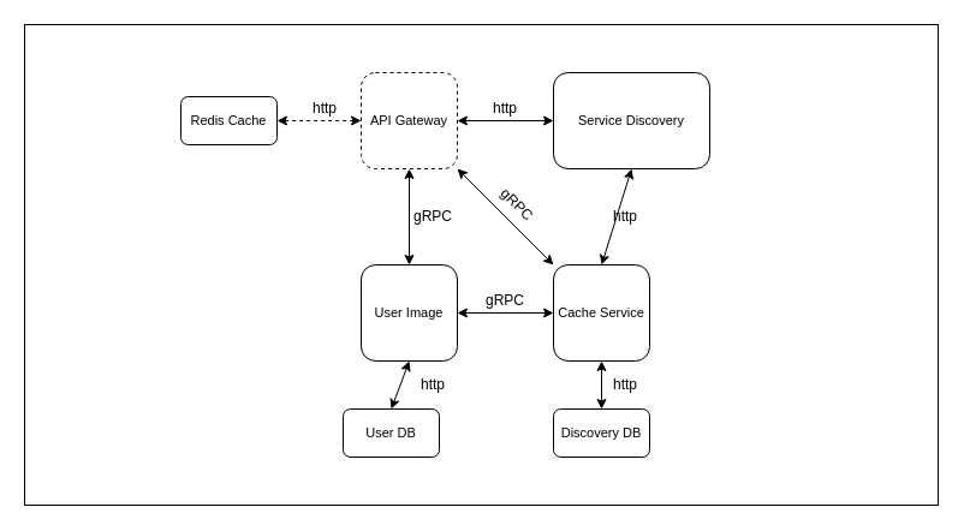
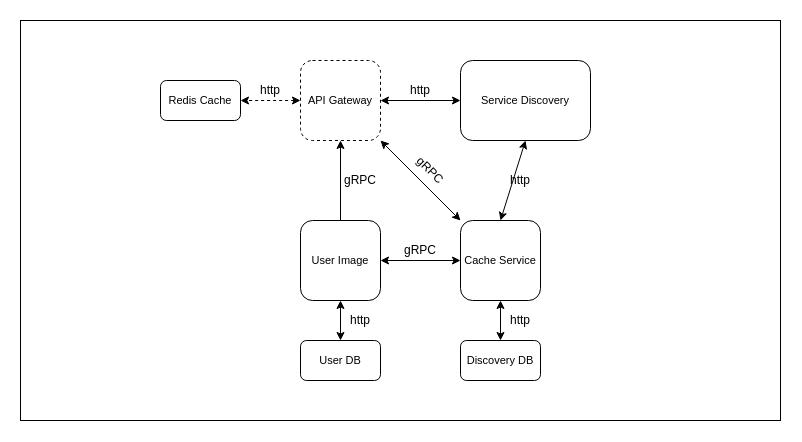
  <mxCell id="0" />
  <mxCell id="1" parent="0" />
  <mxCell id="2" value="&lt;font style=&quot;font-size: 11px;&quot;&gt;User Image&lt;/font&gt;" style="rounded=1;whiteSpace=wrap;html=1;" vertex="1" parent="1"><mxGeometry x="300" y="220" width="80" height="80" as="geometry" /></mxCell>
  <mxCell id="3" style="edgeStyle=none;rounded=0;orthogonalLoop=1;jettySize=auto;html=1;exitX=0;exitY=0;exitDx=0;exitDy=0;entryX=1;entryY=1;entryDx=0;entryDy=0;startArrow=classic;startFill=1;" edge="1" parent="1" source="5" target="8"><mxGeometry relative="1" as="geometry" /></mxCell>
  <mxCell id="4" style="edgeStyle=none;rounded=0;orthogonalLoop=1;jettySize=auto;html=1;exitX=0;exitY=0.5;exitDx=0;exitDy=0;entryX=1;entryY=0.5;entryDx=0;entryDy=0;startArrow=classic;startFill=1;" edge="1" parent="1" source="5" target="2"><mxGeometry relative="1" as="geometry" /></mxCell>
  <mxCell id="5" value="&lt;font style=&quot;font-size: 11px;&quot;&gt;Cache&amp;nbsp;Service&lt;/font&gt;" style="rounded=1;whiteSpace=wrap;html=1;" vertex="1" parent="1"><mxGeometry x="460" y="220" width="80" height="80" as="geometry" /></mxCell>
  <mxCell id="6" style="edgeStyle=orthogonalEdgeStyle;rounded=0;orthogonalLoop=1;jettySize=auto;html=1;exitX=0;exitY=0.5;exitDx=0;exitDy=0;entryX=1;entryY=0.5;entryDx=0;entryDy=0;startArrow=classic;startFill=1;dashed=1;" edge="1" parent="1" source="8" target="12"><mxGeometry relative="1" as="geometry" /></mxCell>
- <mxCell id="7" style="rounded=0;orthogonalLoop=1;jettySize=auto;html=1;exitX=0.5;exitY=1;exitDx=0;exitDy=0;entryX=0.5;entryY=0;entryDx=0;entryDy=0;startArrow=classic;startFill=1;" edge="1" parent="1" source="8" target="2"><mxGeometry relative="1" as="geometry"><mxPoint x="340" y="180" as="targetPoint" /></mxGeometry></mxCell>
+ <mxCell id="7" style="rounded=0;orthogonalLoop=1;jettySize=auto;html=1;exitX=0.5;exitY=1;exitDx=0;exitDy=0;entryX=0.5;entryY=0;entryDx=0;entryDy=0;startArrow=classic;startFill=1;endArrow=none;" edge="1" parent="1" source="8" target="2"><mxGeometry relative="1" as="geometry"><mxPoint x="340" y="180" as="targetPoint" /></mxGeometry></mxCell>
  <mxCell id="8" value="&lt;font style=&quot;font-size: 11px;&quot;&gt;API Gateway&lt;/font&gt;" style="rounded=1;whiteSpace=wrap;html=1;dashed=1;" vertex="1" parent="1"><mxGeometry x="300" y="60" width="80" height="80" as="geometry" /></mxCell>
  <mxCell id="9" style="edgeStyle=orthogonalEdgeStyle;rounded=0;orthogonalLoop=1;jettySize=auto;html=1;exitX=0;exitY=0.5;exitDx=0;exitDy=0;entryX=1;entryY=0.5;entryDx=0;entryDy=0;startArrow=classic;startFill=1;" edge="1" parent="1" source="11" target="8"><mxGeometry relative="1" as="geometry" /></mxCell>
  <mxCell id="10" style="edgeStyle=none;rounded=0;orthogonalLoop=1;jettySize=auto;html=1;exitX=0.5;exitY=1;exitDx=0;exitDy=0;entryX=0.5;entryY=0;entryDx=0;entryDy=0;startArrow=classic;startFill=1;" edge="1" parent="1" source="11" target="5"><mxGeometry relative="1" as="geometry" /></mxCell>
  <mxCell id="11" value="&lt;font style=&quot;font-size: 11px;&quot;&gt;Service Discovery&lt;/font&gt;" style="rounded=1;whiteSpace=wrap;html=1;" vertex="1" parent="1"><mxGeometry x="460" y="60" width="130" height="80" as="geometry" /></mxCell>
- <mxCell id="12" value="&lt;font style=&quot;font-size: 11px;&quot;&gt;Redis Cache&lt;/font&gt;" style="rounded=1;whiteSpace=wrap;html=1;" vertex="1" parent="1"><mxGeometry x="150" y="80" width="80" height="40" as="geometry" /></mxCell>
+ <mxCell id="12" value="&lt;font style=&quot;font-size: 11px;&quot;&gt;Redis Cache&lt;/font&gt;" style="rounded=1;whiteSpace=wrap;html=1;" vertex="1" parent="1"><mxGeometry x="160" y="80" width="80" height="40" as="geometry" /></mxCell>
  <mxCell id="13" style="edgeStyle=none;rounded=0;orthogonalLoop=1;jettySize=auto;html=1;exitX=0.5;exitY=0;exitDx=0;exitDy=0;entryX=0.5;entryY=1;entryDx=0;entryDy=0;startArrow=classic;startFill=1;" edge="1" parent="1" source="14" target="2"><mxGeometry relative="1" as="geometry" /></mxCell>
- <mxCell id="14" value="&lt;font style=&quot;font-size: 11px;&quot;&gt;User DB&lt;/font&gt;" style="rounded=1;whiteSpace=wrap;html=1;" vertex="1" parent="1"><mxGeometry x="285" y="340" width="80" height="40" as="geometry" /></mxCell>
+ <mxCell id="14" value="&lt;font style=&quot;font-size: 11px;&quot;&gt;User DB&lt;/font&gt;" style="rounded=1;whiteSpace=wrap;html=1;" vertex="1" parent="1"><mxGeometry x="300" y="340" width="80" height="40" as="geometry" /></mxCell>
  <mxCell id="15" style="edgeStyle=none;rounded=0;orthogonalLoop=1;jettySize=auto;html=1;exitX=0.5;exitY=0;exitDx=0;exitDy=0;entryX=0.5;entryY=1;entryDx=0;entryDy=0;startArrow=classic;startFill=1;" edge="1" parent="1" source="16" target="5"><mxGeometry relative="1" as="geometry" /></mxCell>
  <mxCell id="16" value="&lt;font style=&quot;font-size: 11px;&quot;&gt;Discovery DB&lt;/font&gt;" style="rounded=1;whiteSpace=wrap;html=1;" vertex="1" parent="1"><mxGeometry x="460" y="340" width="80" height="40" as="geometry" /></mxCell>
  <mxCell id="17" value="http" style="text;html=1;strokeColor=none;fillColor=none;align=center;verticalAlign=middle;whiteSpace=wrap;rounded=0;" vertex="1" parent="1"><mxGeometry x="250" y="80" width="40" height="20" as="geometry" /></mxCell>
  <mxCell id="18" value="http" style="text;html=1;strokeColor=none;fillColor=none;align=center;verticalAlign=middle;whiteSpace=wrap;rounded=0;" vertex="1" parent="1"><mxGeometry x="400" y="80" width="40" height="20" as="geometry" /></mxCell>
  <mxCell id="19" value="http" style="text;html=1;strokeColor=none;fillColor=none;align=center;verticalAlign=middle;whiteSpace=wrap;rounded=0;" vertex="1" parent="1"><mxGeometry x="500" y="170" width="40" height="20" as="geometry" /></mxCell>
  <mxCell id="20" value="gRPC" style="text;html=1;strokeColor=none;fillColor=none;align=center;verticalAlign=middle;whiteSpace=wrap;rounded=0;" vertex="1" parent="1"><mxGeometry x="340" y="170" width="40" height="20" as="geometry" /></mxCell>
  <mxCell id="21" value="http" style="text;html=1;strokeColor=none;fillColor=none;align=center;verticalAlign=middle;whiteSpace=wrap;rounded=0;" vertex="1" parent="1"><mxGeometry x="340" y="310" width="40" height="20" as="geometry" /></mxCell>
  <mxCell id="22" value="http" style="text;html=1;strokeColor=none;fillColor=none;align=center;verticalAlign=middle;whiteSpace=wrap;rounded=0;" vertex="1" parent="1"><mxGeometry x="500" y="310" width="40" height="20" as="geometry" /></mxCell>
  <mxCell id="23" value="gRPC" style="text;html=1;strokeColor=none;fillColor=none;align=center;verticalAlign=middle;whiteSpace=wrap;rounded=0;rotation=45;" vertex="1" parent="1"><mxGeometry x="410" y="160" width="40" height="20" as="geometry" /></mxCell>
  <mxCell id="24" value="gRPC" style="text;html=1;strokeColor=none;fillColor=none;align=center;verticalAlign=middle;whiteSpace=wrap;rounded=0;" vertex="1" parent="1"><mxGeometry x="400" y="240" width="40" height="20" as="geometry" /></mxCell>
  <mxCell id="25" value="" style="rounded=0;whiteSpace=wrap;html=1;fillColor=none;strokeColor=default;" vertex="1" parent="1"><mxGeometry x="20" y="20" width="760" height="400" as="geometry" /></mxCell>
